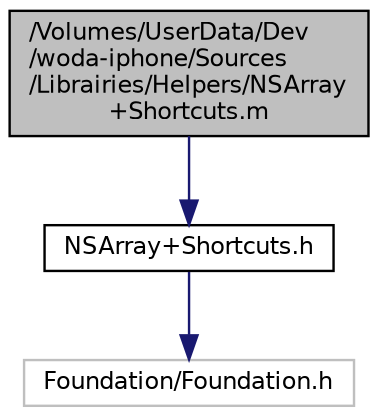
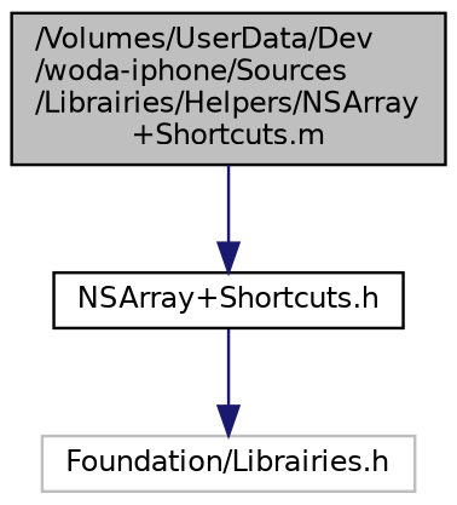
  digraph {
    node [color=black fillcolor=white fontname=Helvetica fontsize=10 shape=record style=filled]
    edge [color=midnightblue fontname=Helvetica fontsize=10 labelfontname=Helvetica labelfontsize=10 style=solid]
    n1 [fillcolor=grey75 fontcolor=black height=0.2 label="/Volumes/UserData/Dev\l/woda-iphone/Sources\l/Librairies/Helpers/NSArray\l+Shortcuts.m" width=0.4]
    n2 [height=0.2 label="NSArray+Shortcuts.h" width=0.4]
-   n3 [color=grey75 height=0.2 label="Foundation/Foundation.h" width=0.4]
+   n3 [color=grey75 height=0.2 label="Foundation/Librairies.h" width=0.4]
    n1 -> n2
    n2 -> n3
  }
